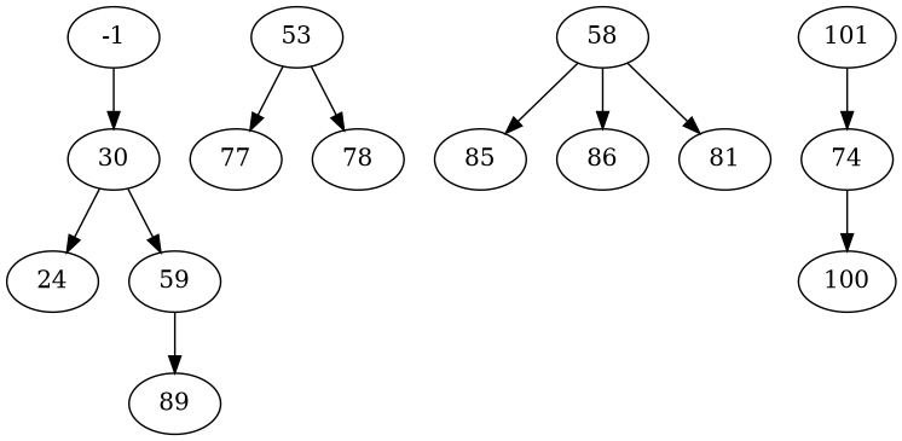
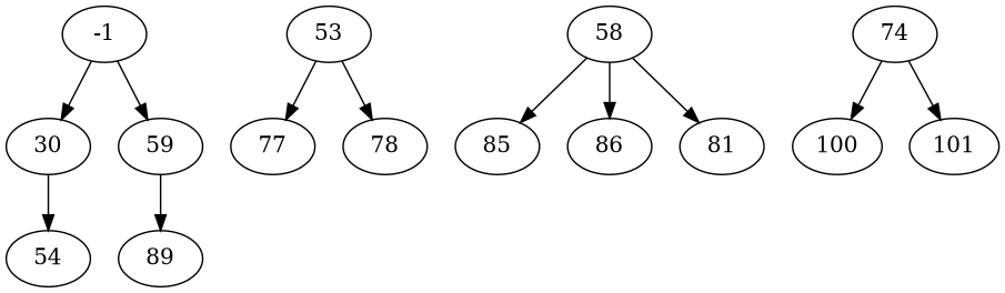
  digraph {
    fontname="DejaVu Serif"
    node [fontname="DejaVu Serif"]
    edge [fontname="DejaVu Serif"]
    -1
    30
-   54 [label=24]
+   54
    59
    53
    77
    78
    58
    85
    86
    n11 [label=81]
    89
    74
    100
    101
    -1 -> 30
    30 -> 54
-   30 -> 59
+   -1 -> 59
    59 -> 89
    53 -> 77
    53 -> 78
    58 -> 85
    58 -> 86
    58 -> n11
    74 -> 100
-   101 -> 74
+   74 -> 101
  }
